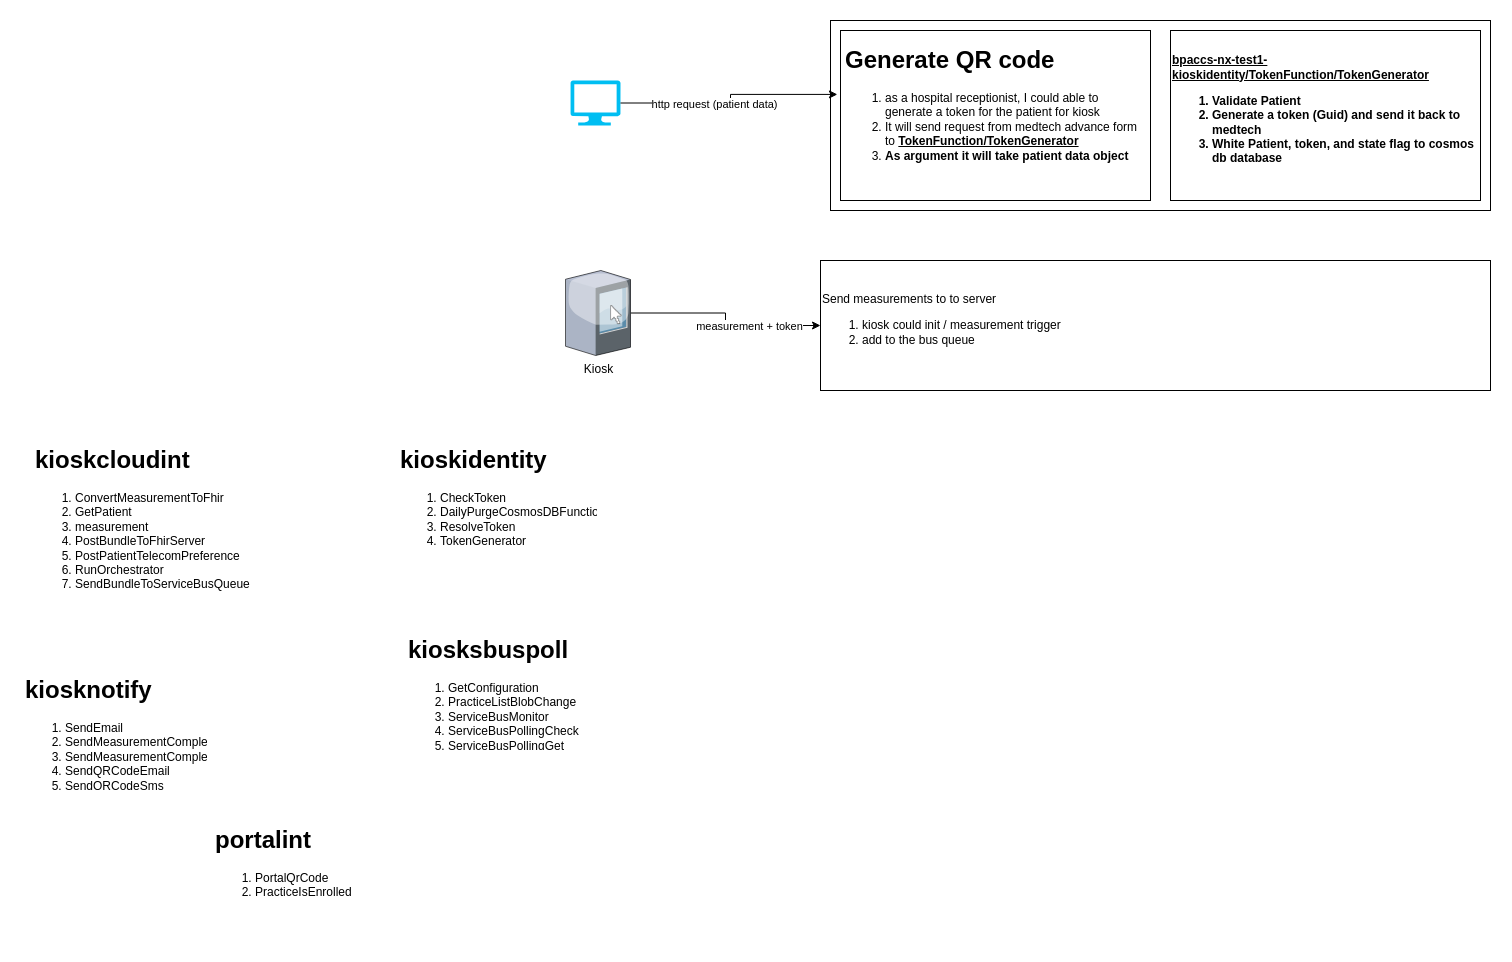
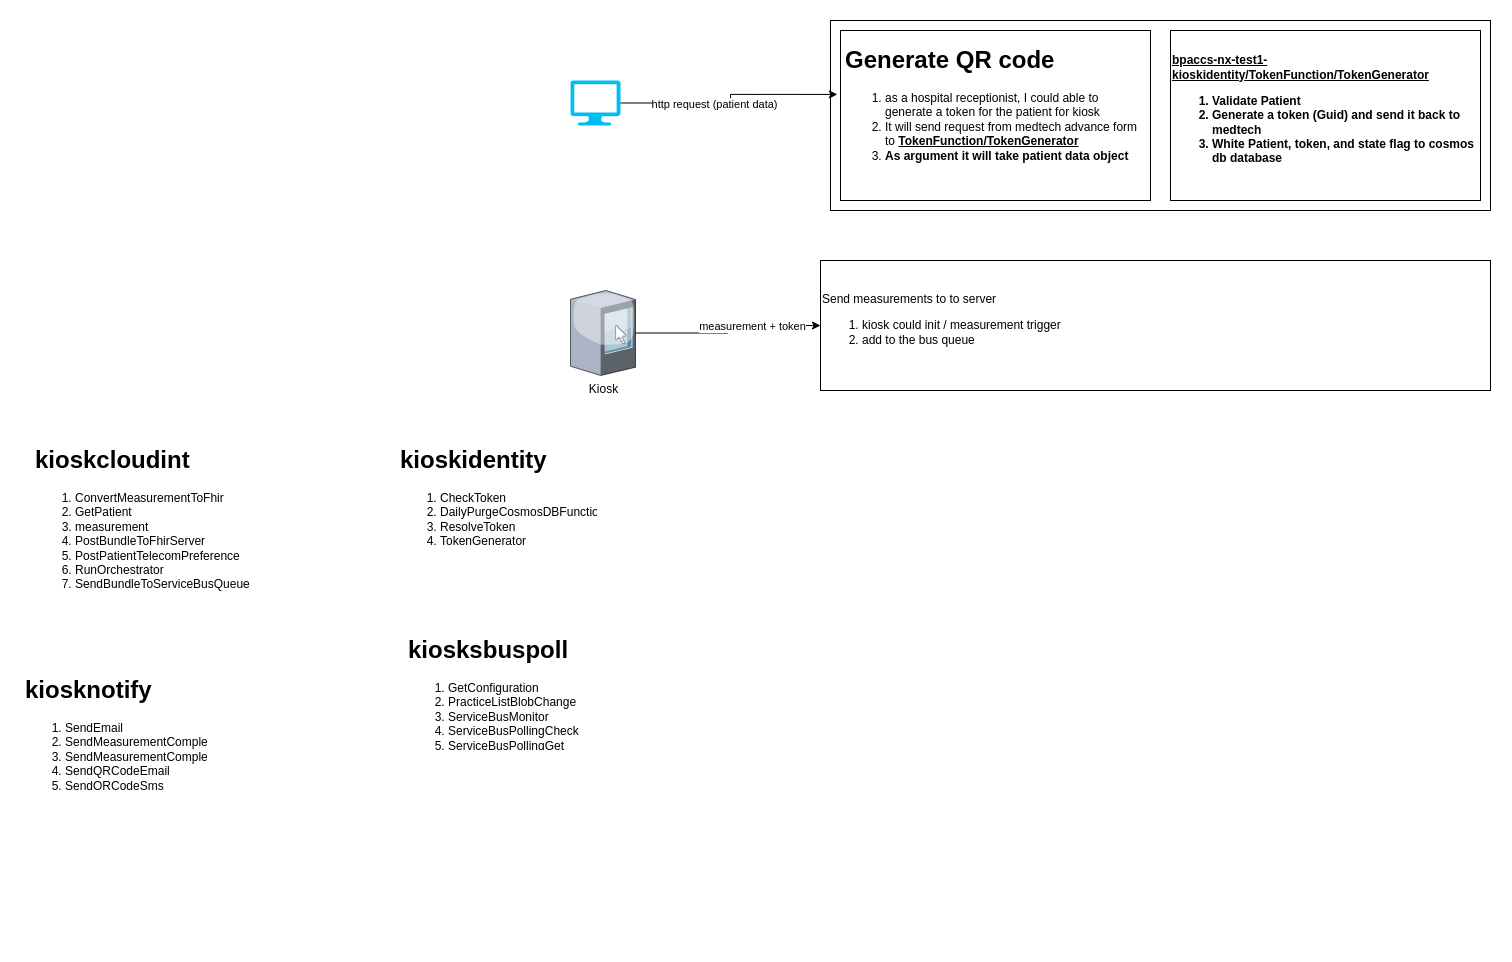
  <mxCell id="0" />
  <mxCell id="1" parent="0" />
  <mxCell id="2" value="&lt;h1&gt;Generate QR code&lt;/h1&gt;&lt;p&gt;&lt;/p&gt;&lt;ol&gt;&lt;li&gt;as a hospital receptionist, I could able to generate a token for the patient for kiosk&lt;/li&gt;&lt;li&gt;It will send request from medtech advance form to &lt;b&gt;&lt;u&gt;TokenFunction/TokenGenerator&lt;/u&gt;&lt;/b&gt;&lt;/li&gt;&lt;li&gt;&lt;b&gt;As argument it will take patient data object&lt;/b&gt;&lt;/li&gt;&lt;/ol&gt;&lt;p&gt;&lt;/p&gt;" style="text;html=1;strokeColor=none;fillColor=none;spacing=5;spacingTop=-20;whiteSpace=wrap;overflow=hidden;rounded=0;" parent="1" vertex="1"><mxGeometry x="840" y="40" width="310" height="140" as="geometry" /></mxCell>
  <mxCell id="3" value="" style="rounded=0;whiteSpace=wrap;html=1;fillColor=none;" parent="1" vertex="1"><mxGeometry x="830" y="20" width="660" height="190" as="geometry" /></mxCell>
  <mxCell id="4" value="" style="rounded=0;whiteSpace=wrap;html=1;fillColor=none;" parent="1" vertex="1"><mxGeometry x="840" y="30" width="310" height="170" as="geometry" /></mxCell>
  <mxCell id="5" value="&lt;u style=&quot;&quot;&gt;&lt;b&gt;bpaccs-nx-test1-kioskidentity/TokenFunction/TokenGenerator&lt;/b&gt;&lt;/u&gt;&lt;br&gt;&lt;ol style=&quot;font-weight: bold;&quot;&gt;&lt;li style=&quot;&quot;&gt;Validate Patient&lt;/li&gt;&lt;li style=&quot;&quot;&gt;Generate a token (Guid) and send it back to medtech&lt;/li&gt;&lt;li style=&quot;&quot;&gt;White Patient, token, and state flag to cosmos db database&lt;/li&gt;&lt;/ol&gt;" style="rounded=0;whiteSpace=wrap;html=1;align=left;" parent="1" vertex="1"><mxGeometry x="1170" y="30" width="310" height="170" as="geometry" /></mxCell>
  <mxCell id="6" value="" style="verticalLabelPosition=bottom;html=1;verticalAlign=top;align=center;strokeColor=none;fillColor=#00BEF2;shape=mxgraph.azure.computer;pointerEvents=1;" parent="1" vertex="1"><mxGeometry x="570" y="80" width="50" height="45" as="geometry" /></mxCell>
  <mxCell id="7" style="edgeStyle=orthogonalEdgeStyle;rounded=0;orthogonalLoop=1;jettySize=auto;html=1;entryX=-0.01;entryY=0.376;entryDx=0;entryDy=0;entryPerimeter=0;" parent="1" source="6" target="4" edge="1"><mxGeometry relative="1" as="geometry" /></mxCell>
  <mxCell id="8" value="http request (patient data)" style="edgeLabel;html=1;align=center;verticalAlign=middle;resizable=0;points=[];" parent="7" vertex="1" connectable="0"><mxGeometry x="-0.175" relative="1" as="geometry"><mxPoint y="1" as="offset" /></mxGeometry></mxCell>
  <mxCell id="9" style="edgeStyle=orthogonalEdgeStyle;rounded=0;orthogonalLoop=1;jettySize=auto;html=1;" parent="1" source="11" target="12" edge="1"><mxGeometry relative="1" as="geometry" /></mxCell>
  <mxCell id="10" value="measurement + token" style="edgeLabel;html=1;align=center;verticalAlign=middle;resizable=0;points=[];" parent="9" vertex="1" connectable="0"><mxGeometry x="0.283" relative="1" as="geometry"><mxPoint x="1" as="offset" /></mxGeometry></mxCell>
- <mxCell id="11" value="Kiosk" style="verticalLabelPosition=bottom;sketch=0;aspect=fixed;html=1;verticalAlign=top;strokeColor=none;align=center;outlineConnect=0;shape=mxgraph.citrix.kiosk;" parent="1" vertex="1"><mxGeometry x="565" y="270" width="65" height="85" as="geometry" /></mxCell>
+ <mxCell id="11" value="Kiosk" style="verticalLabelPosition=bottom;sketch=0;aspect=fixed;html=1;verticalAlign=top;strokeColor=none;align=center;outlineConnect=0;shape=mxgraph.citrix.kiosk;" parent="1" vertex="1"><mxGeometry x="570" y="290" width="65" height="85" as="geometry" /></mxCell>
  <mxCell id="12" value="Send measurements to to server&lt;br&gt;&lt;ol&gt;&lt;li&gt;kiosk could init / measurement trigger&lt;/li&gt;&lt;li&gt;add to the bus queue&lt;/li&gt;&lt;/ol&gt;" style="rounded=0;whiteSpace=wrap;html=1;align=left;" parent="1" vertex="1"><mxGeometry y="260" width="670" height="130" as="geometry" x="820" /></mxCell>
  <mxCell id="13" value="&lt;h1&gt;kioskcloudint&lt;/h1&gt;&lt;p&gt;&lt;/p&gt;&lt;ol&gt;&lt;li&gt;ConvertMeasurementToFhir&lt;/li&gt;&lt;li&gt;GetPatient&lt;/li&gt;&lt;li&gt;&lt;span style=&quot;&quot;&gt;measurement&lt;/span&gt;&lt;/li&gt;&lt;li&gt;&lt;span style=&quot;&quot;&gt;PostBundleToFhirServer&lt;/span&gt;&lt;/li&gt;&lt;li&gt;&lt;span style=&quot;&quot;&gt;PostPatientTelecomPreference&lt;/span&gt;&lt;/li&gt;&lt;li&gt;&lt;span style=&quot;&quot;&gt;RunOrchestrator&lt;/span&gt;&lt;/li&gt;&lt;li&gt;&lt;span style=&quot;&quot;&gt;SendBundleToServiceBusQueue&lt;/span&gt;&lt;/li&gt;&lt;/ol&gt;&lt;p&gt;&lt;/p&gt;&lt;p&gt;&lt;span style=&quot;&quot;&gt;&lt;/span&gt;&lt;/p&gt;" style="text;html=1;strokeColor=none;fillColor=none;spacing=5;spacingTop=-20;whiteSpace=wrap;overflow=hidden;rounded=0;" vertex="1" parent="1"><mxGeometry x="30" y="440" width="230" height="190" as="geometry" /></mxCell>
  <mxCell id="14" value="&lt;h1&gt;kioskidentity&lt;/h1&gt;&lt;p&gt;&lt;/p&gt;&lt;ol&gt;&lt;li&gt;CheckToken&lt;/li&gt;&lt;li&gt;DailyPurgeCosmosDBFunction&lt;/li&gt;&lt;li&gt;&lt;span style=&quot;&quot;&gt;ResolveToken&lt;/span&gt;&lt;/li&gt;&lt;li&gt;&lt;span style=&quot;&quot;&gt;TokenGenerator&lt;/span&gt;&lt;/li&gt;&lt;/ol&gt;&lt;p&gt;&lt;/p&gt;&lt;p&gt;&lt;span style=&quot;&quot;&gt;&lt;/span&gt;&lt;/p&gt;" style="text;html=1;strokeColor=none;fillColor=none;spacing=5;spacingTop=-20;whiteSpace=wrap;overflow=hidden;rounded=0;" vertex="1" parent="1"><mxGeometry x="395" y="440" width="205" height="150" as="geometry" /></mxCell>
  <mxCell id="15" value="&lt;h1&gt;kiosknotify&lt;/h1&gt;&lt;p&gt;&lt;/p&gt;&lt;ol&gt;&lt;li&gt;SendEmail&lt;/li&gt;&lt;li&gt;&lt;span style=&quot;&quot;&gt;SendMeasurementCompletedEmail&lt;/span&gt;&lt;/li&gt;&lt;li&gt;&lt;span style=&quot;&quot;&gt;SendMeasurementCompletedSms&lt;/span&gt;&lt;/li&gt;&lt;li&gt;&lt;span style=&quot;&quot;&gt;SendQRCodeEmail&lt;/span&gt;&lt;/li&gt;&lt;li&gt;&lt;span style=&quot;&quot;&gt;SendQRCodeSms&lt;/span&gt;&lt;/li&gt;&lt;/ol&gt;&lt;span style=&quot;&quot;&gt;&lt;/span&gt;&lt;p&gt;&lt;/p&gt;" style="text;html=1;strokeColor=none;fillColor=none;spacing=5;spacingTop=-20;whiteSpace=wrap;overflow=hidden;rounded=0;" vertex="1" parent="1"><mxGeometry x="20" y="670" width="190" height="120" as="geometry" /></mxCell>
  <mxCell id="16" value="&lt;h1&gt;kiosksbuspoll&lt;/h1&gt;&lt;p&gt;&lt;/p&gt;&lt;ol&gt;&lt;li&gt;GetConfiguration&lt;/li&gt;&lt;li&gt;&lt;span style=&quot;&quot;&gt;PracticeListBlobChange&lt;/span&gt;&lt;/li&gt;&lt;li&gt;&lt;span style=&quot;&quot;&gt;ServiceBusMonitor&lt;/span&gt;&lt;/li&gt;&lt;li&gt;&lt;span style=&quot;&quot;&gt;ServiceBusPollingCheck&lt;/span&gt;&lt;/li&gt;&lt;li&gt;&lt;span style=&quot;&quot;&gt;ServiceBusPollingGet&lt;/span&gt;&lt;/li&gt;&lt;li&gt;&lt;span style=&quot;&quot;&gt;ServiceBusPollingPost&lt;/span&gt;&lt;/li&gt;&lt;/ol&gt;&lt;span style=&quot;&quot;&gt;&lt;/span&gt;&lt;p&gt;&lt;/p&gt;" style="text;html=1;strokeColor=none;fillColor=none;spacing=5;spacingTop=-20;whiteSpace=wrap;overflow=hidden;rounded=0;" vertex="1" parent="1"><mxGeometry x="402.5" y="630" width="190" height="120" as="geometry" /></mxCell>
- <mxCell id="17" value="&lt;h1&gt;portalint&lt;/h1&gt;&lt;p&gt;&lt;/p&gt;&lt;ol&gt;&lt;li&gt;PortalQrCode&lt;/li&gt;&lt;li&gt;&lt;span style=&quot;&quot;&gt;PracticeIsEnrolled&lt;span style=&quot;&quot;&gt;&lt;span style=&quot;white-space: pre;&quot;&gt;&amp;nbsp;&amp;nbsp;&amp;nbsp;&amp;nbsp;&lt;/span&gt;&lt;/span&gt;&lt;/span&gt;&lt;/li&gt;&lt;/ol&gt;&lt;span style=&quot;&quot;&gt;&lt;/span&gt;&lt;p&gt;&lt;/p&gt;" style="text;html=1;strokeColor=none;fillColor=none;spacing=5;spacingTop=-20;whiteSpace=wrap;overflow=hidden;rounded=0;" vertex="1" parent="1"><mxGeometry x="210" y="820" width="190" height="120" as="geometry" /></mxCell>
